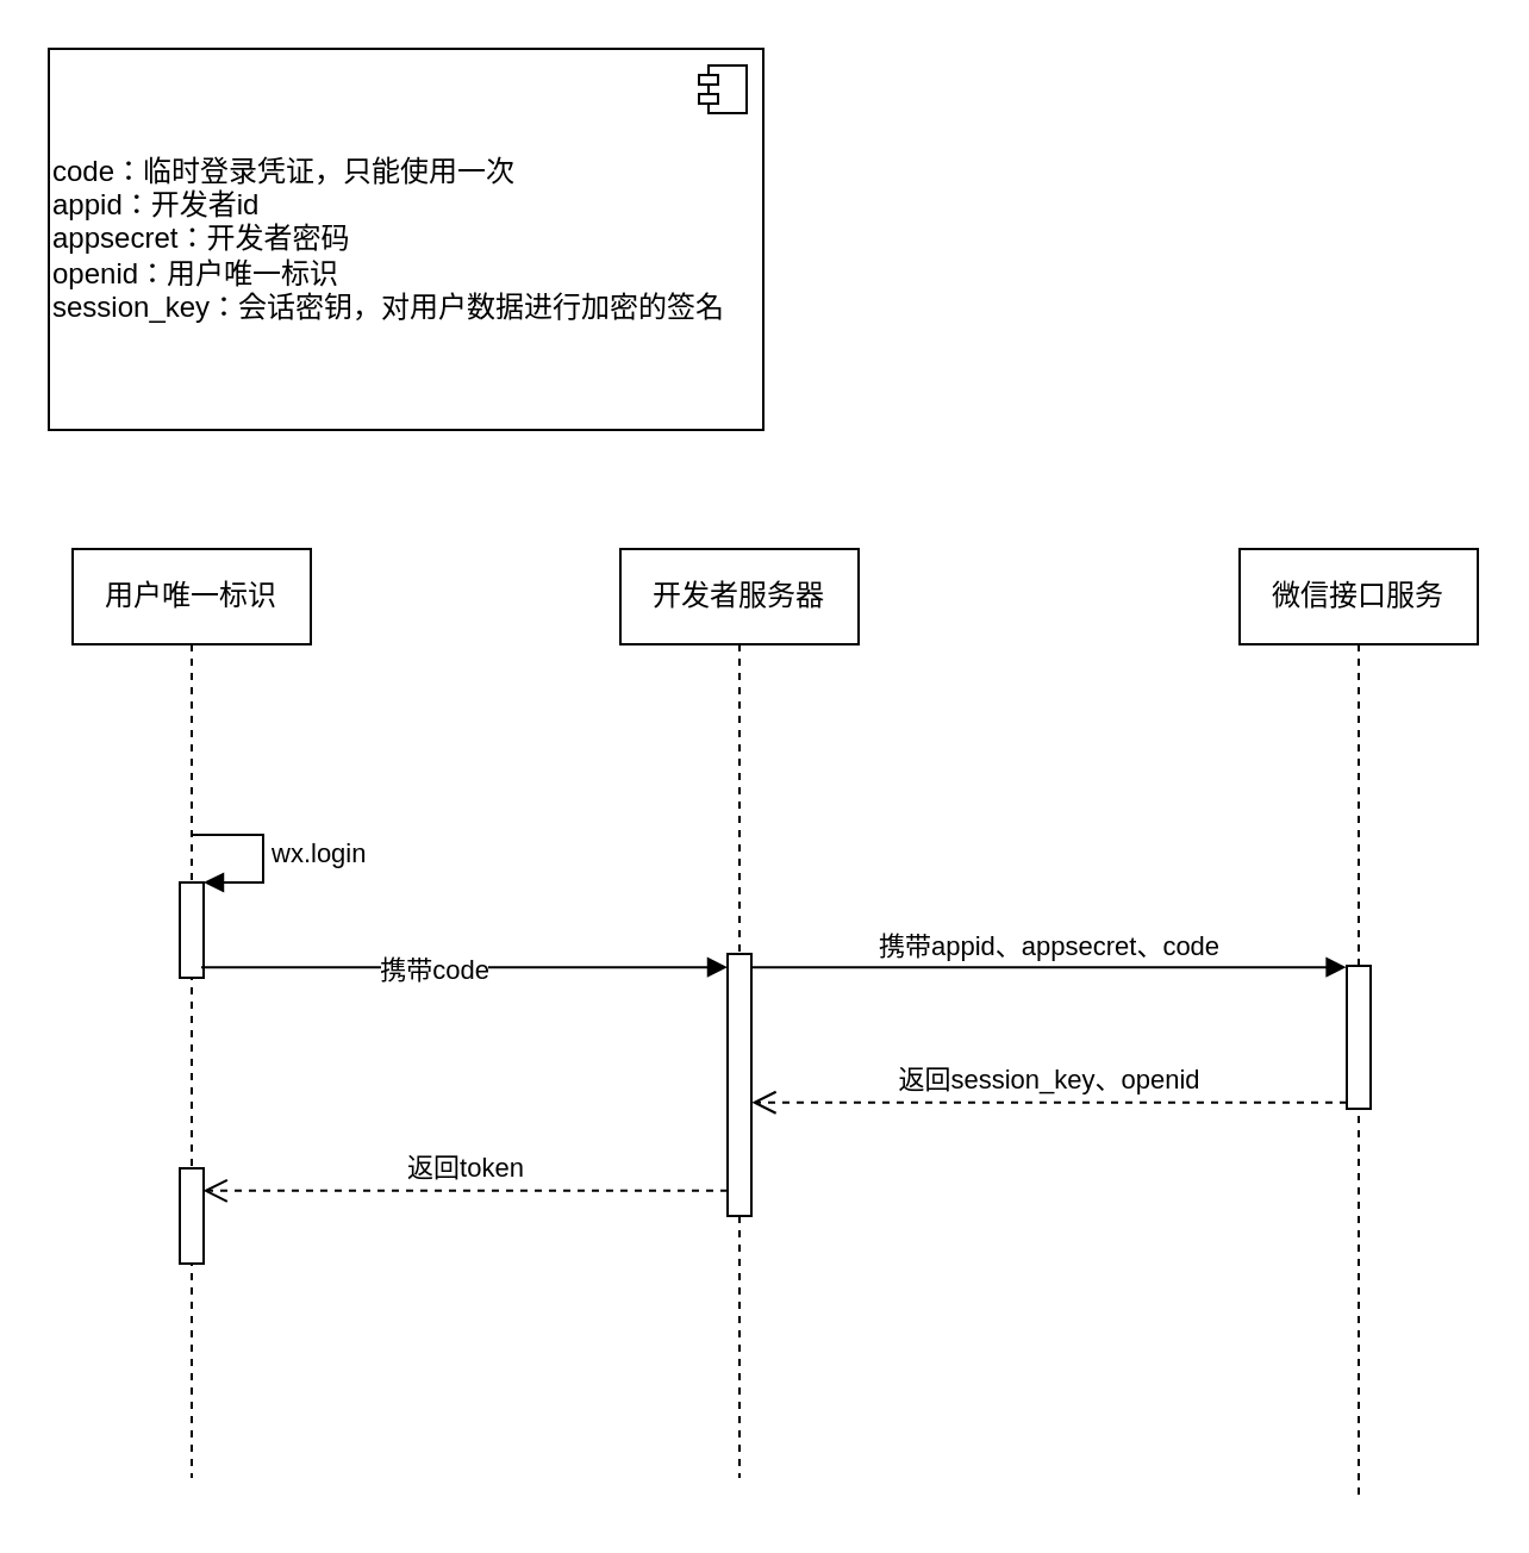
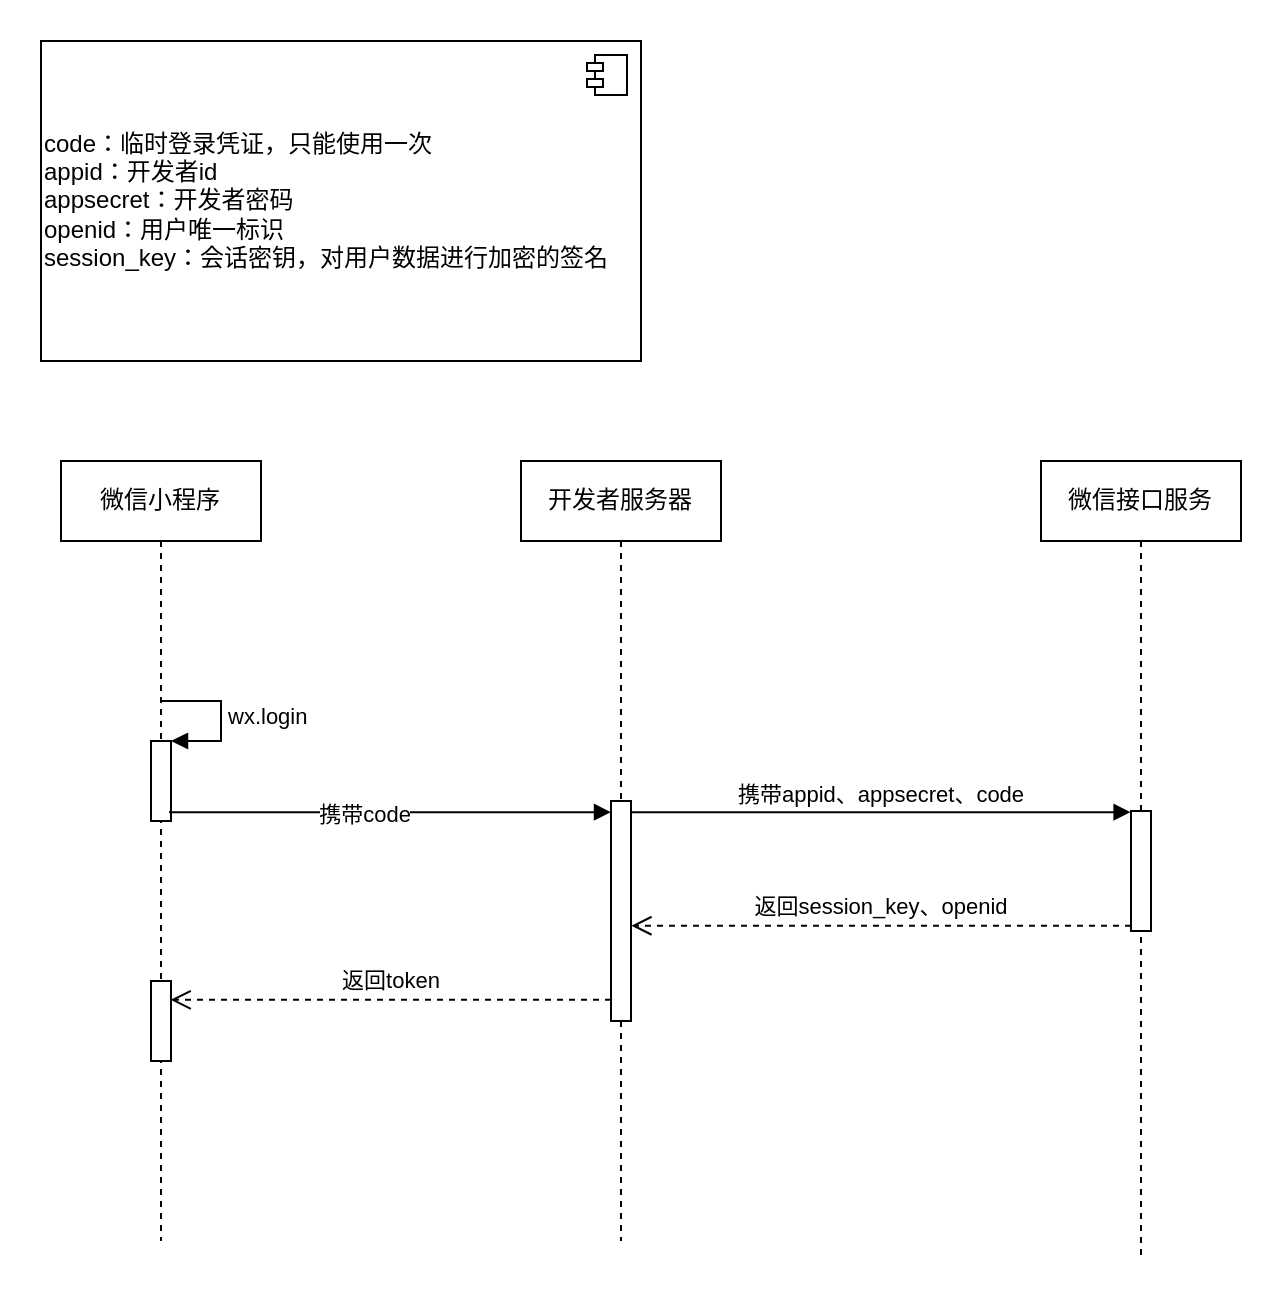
  <mxCell id="0" />
  <mxCell id="1" parent="0" />
- <mxCell id="2" value="用户唯一标识" style="shape=umlLifeline;perimeter=lifelinePerimeter;whiteSpace=wrap;html=1;container=1;collapsible=0;recursiveResize=0;outlineConnect=0;" vertex="1" parent="1"><mxGeometry x="30" y="230" width="100" height="390" as="geometry" /></mxCell>
+ <mxCell id="2" value="微信小程序" style="shape=umlLifeline;perimeter=lifelinePerimeter;whiteSpace=wrap;html=1;container=1;collapsible=0;recursiveResize=0;outlineConnect=0;" vertex="1" parent="1"><mxGeometry x="30" y="230" width="100" height="390" as="geometry" /></mxCell>
  <mxCell id="3" value="" style="html=1;points=[];perimeter=orthogonalPerimeter;" vertex="1" parent="2"><mxGeometry x="45" y="140" width="10" height="40" as="geometry" /></mxCell>
  <mxCell id="4" value="wx.login" style="edgeStyle=orthogonalEdgeStyle;html=1;align=left;spacingLeft=2;endArrow=block;rounded=0;entryX=1;entryY=0;" edge="1" target="3" parent="2"><mxGeometry relative="1" as="geometry"><mxPoint x="50" y="120" as="sourcePoint" /><Array as="points"><mxPoint x="80" y="120" /></Array></mxGeometry></mxCell>
  <mxCell id="5" value="" style="html=1;points=[];perimeter=orthogonalPerimeter;" vertex="1" parent="2"><mxGeometry x="45" y="260" width="10" height="40" as="geometry" /></mxCell>
  <mxCell id="6" value="开发者服务器" style="shape=umlLifeline;perimeter=lifelinePerimeter;whiteSpace=wrap;html=1;container=1;collapsible=0;recursiveResize=0;outlineConnect=0;" vertex="1" parent="1"><mxGeometry x="260" y="230" width="100" height="390" as="geometry" /></mxCell>
  <mxCell id="7" value="" style="html=1;points=[];perimeter=orthogonalPerimeter;" vertex="1" parent="6"><mxGeometry x="45" y="170" width="10" height="110" as="geometry" /></mxCell>
  <mxCell id="8" value="微信接口服务" style="shape=umlLifeline;perimeter=lifelinePerimeter;whiteSpace=wrap;html=1;container=1;collapsible=0;recursiveResize=0;outlineConnect=0;" vertex="1" parent="1"><mxGeometry x="520" y="230" width="100" height="400" as="geometry" /></mxCell>
  <mxCell id="9" value="" style="html=1;points=[];perimeter=orthogonalPerimeter;" vertex="1" parent="8"><mxGeometry x="45" y="175" width="10" height="60" as="geometry" /></mxCell>
  <mxCell id="10" value="" style="html=1;verticalAlign=bottom;endArrow=block;exitX=0.9;exitY=0.89;exitDx=0;exitDy=0;exitPerimeter=0;" edge="1" parent="1" source="3" target="7"><mxGeometry width="80" relative="1" as="geometry"><mxPoint x="85" y="405" as="sourcePoint" /><mxPoint x="220" y="440" as="targetPoint" /></mxGeometry></mxCell>
  <mxCell id="11" value="携带code" style="edgeLabel;html=1;align=center;verticalAlign=middle;resizable=0;points=[];" vertex="1" connectable="0" parent="10"><mxGeometry x="-0.122" y="-1" relative="1" as="geometry"><mxPoint as="offset" /></mxGeometry></mxCell>
  <mxCell id="12" value="携带appid、appsecret、code" style="html=1;verticalAlign=bottom;endArrow=block;entryX=-0.02;entryY=0.01;entryDx=0;entryDy=0;entryPerimeter=0;" edge="1" parent="1" source="7" target="9"><mxGeometry width="80" relative="1" as="geometry"><mxPoint x="390" y="430" as="sourcePoint" /><mxPoint x="480" y="430" as="targetPoint" /></mxGeometry></mxCell>
  <mxCell id="13" value="返回session_key、openid" style="html=1;verticalAlign=bottom;endArrow=open;dashed=1;endSize=8;entryX=1.02;entryY=0.567;entryDx=0;entryDy=0;entryPerimeter=0;" edge="1" parent="1" source="9" target="7"><mxGeometry relative="1" as="geometry"><mxPoint x="504" y="460" as="sourcePoint" /><mxPoint x="344" y="460" as="targetPoint" /></mxGeometry></mxCell>
  <mxCell id="14" value="返回token" style="html=1;verticalAlign=bottom;endArrow=open;dashed=1;endSize=8;entryX=0.98;entryY=0.235;entryDx=0;entryDy=0;entryPerimeter=0;" edge="1" parent="1" source="7" target="5"><mxGeometry relative="1" as="geometry"><mxPoint x="220" y="500" as="sourcePoint" /><mxPoint x="140" y="500" as="targetPoint" /></mxGeometry></mxCell>
  <mxCell id="15" value="code：临时登录凭证，只能使用一次&lt;br&gt;appid：开发者id&lt;br&gt;appsecret：开发者密码&lt;br&gt;openid：用户唯一标识&lt;br&gt;session_key：会话密钥，对用户数据进行加密的签名" style="html=1;dropTarget=0;align=left;" vertex="1" parent="1"><mxGeometry x="20" y="20" width="300" height="160" as="geometry" /></mxCell>
  <mxCell id="16" value="" style="shape=module;jettyWidth=8;jettyHeight=4;" vertex="1" parent="15"><mxGeometry x="1" width="20" height="20" relative="1" as="geometry"><mxPoint x="-27" y="7" as="offset" /></mxGeometry></mxCell>
